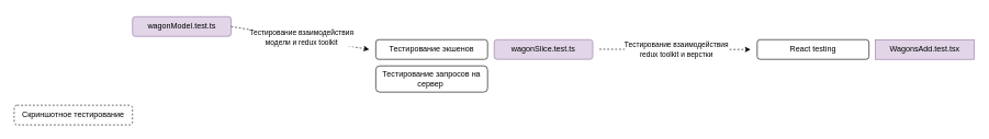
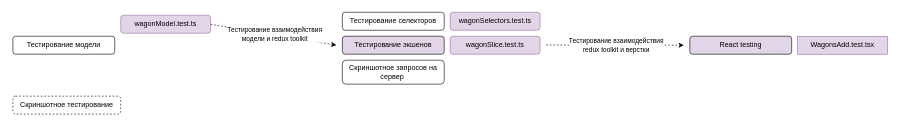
  <mxCell id="0" />
  <mxCell id="1" parent="0" />
- <mxCell id="4" value="Тестирование экшенов" style="rounded=1;whiteSpace=wrap;html=1;" vertex="1" parent="1"><mxGeometry x="570" y="60" width="170" height="30" as="geometry" /></mxCell>
+ <mxCell id="2" value="Тестирование селекторов" style="rounded=1;whiteSpace=wrap;html=1;" vertex="1" parent="1"><mxGeometry x="570" y="20" width="170" height="30" as="geometry" /></mxCell>
+ <mxCell id="3" value="wagonSelectors.test.ts" style="rounded=1;whiteSpace=wrap;html=1;fillColor=#e1d5e7;strokeColor=#9673a6;" vertex="1" parent="1"><mxGeometry x="750" y="20" width="150" height="30" as="geometry" /></mxCell>
+ <mxCell id="4" value="Тестирование экшенов" style="rounded=1;whiteSpace=wrap;html=1;fillColor=#e1d5e7;" vertex="1" parent="1"><mxGeometry x="570" y="60" width="170" height="30" as="geometry" /></mxCell>
  <mxCell id="5" value="wagonSlice.test.ts" style="rounded=1;whiteSpace=wrap;html=1;fillColor=#e1d5e7;strokeColor=#9673a6;" vertex="1" parent="1"><mxGeometry x="750" y="60" width="150" height="30" as="geometry" /></mxCell>
+ <mxCell id="6" value="Тестирование модели" style="rounded=1;whiteSpace=wrap;html=1;" vertex="1" parent="1"><mxGeometry x="20" y="60" width="170" height="30" as="geometry" /></mxCell>
  <mxCell id="7" value="wagonModel.test.ts" style="rounded=1;whiteSpace=wrap;html=1;fillColor=#e1d5e7;strokeColor=#9673a6;" vertex="1" parent="1"><mxGeometry x="200" y="25" width="150" height="30" as="geometry" /></mxCell>
  <mxCell id="8" value="" style="endArrow=classic;html=1;rounded=0;exitX=1;exitY=0.5;exitDx=0;exitDy=0;dashed=1;" edge="1" parent="1" source="7"><mxGeometry width="50" height="50" relative="1" as="geometry"><mxPoint x="510" y="50" as="sourcePoint" /><mxPoint x="560" y="75" as="targetPoint" /></mxGeometry></mxCell>
  <mxCell id="9" value="Тестирование взаимодействия &lt;br&gt;модели и redux toolkit" style="edgeLabel;html=1;align=center;verticalAlign=middle;resizable=0;points=[];" vertex="1" connectable="0" parent="8"><mxGeometry x="-0.028" y="-2" relative="1" as="geometry"><mxPoint x="5" y="-2" as="offset" /></mxGeometry></mxCell>
  <mxCell id="10" value="" style="endArrow=classic;html=1;rounded=0;exitX=1;exitY=0.5;exitDx=0;exitDy=0;dashed=1;" edge="1" parent="1"><mxGeometry width="50" height="50" relative="1" as="geometry"><mxPoint x="910" y="74.58" as="sourcePoint" /><mxPoint x="1140" y="75" as="targetPoint" /></mxGeometry></mxCell>
  <mxCell id="11" value="Тестирование взаимодействия &lt;br&gt;redux toolkit и верстки" style="edgeLabel;html=1;align=center;verticalAlign=middle;resizable=0;points=[];" vertex="1" connectable="0" parent="10"><mxGeometry x="-0.028" y="-2" relative="1" as="geometry"><mxPoint x="5" y="-2" as="offset" /></mxGeometry></mxCell>
- <mxCell id="12" value="React testing" style="rounded=1;whiteSpace=wrap;html=1;" vertex="1" parent="1"><mxGeometry x="1150" y="60" width="170" height="30" as="geometry" /></mxCell>
+ <mxCell id="12" value="React testing" style="rounded=1;whiteSpace=wrap;html=1;fillColor=#e1d5e7;" vertex="1" parent="1"><mxGeometry x="1150" y="60" width="170" height="30" as="geometry" /></mxCell>
  <mxCell id="13" value="WagonsAdd.test.tsx" style="whiteSpace=wrap;html=1;fillColor=#e1d5e7;strokeColor=#9673a6;rounded=0;" vertex="1" parent="1"><mxGeometry x="1330" y="60" width="150" height="30" as="geometry" /></mxCell>
  <mxCell id="14" value="Скриншотное тестирование" style="rounded=1;whiteSpace=wrap;html=1;dashed=1;" vertex="1" parent="1"><mxGeometry x="20" y="160" width="180" height="30" as="geometry" /></mxCell>
- <mxCell id="15" value="Тестирование запросов на сервер&amp;nbsp;" style="rounded=1;whiteSpace=wrap;html=1;" vertex="1" parent="1"><mxGeometry x="570" y="100" width="170" height="40" as="geometry" /></mxCell>
+ <mxCell id="15" value="Скриншотное запросов на сервер&amp;nbsp;" style="rounded=1;whiteSpace=wrap;html=1;" vertex="1" parent="1"><mxGeometry x="570" y="100" width="170" height="40" as="geometry" /></mxCell>
